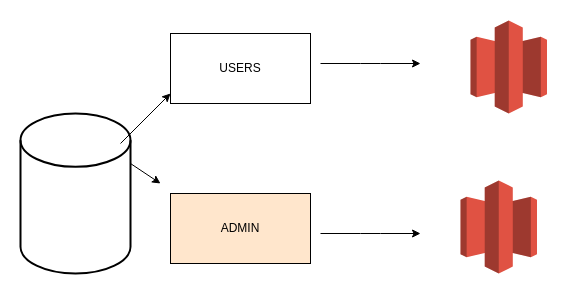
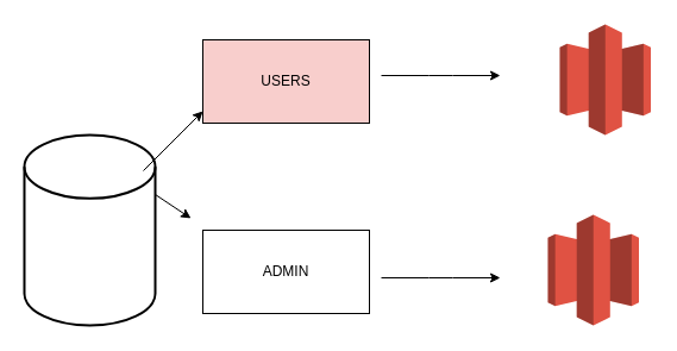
  <mxCell id="0" />
  <mxCell id="1" parent="0" />
  <mxCell id="2" value="" style="strokeWidth=2;html=1;shape=mxgraph.flowchart.database;whiteSpace=wrap;" vertex="1" parent="1"><mxGeometry x="20" y="113" width="110" height="160" as="geometry" /></mxCell>
- <mxCell id="3" value="USERS" style="rounded=0;whiteSpace=wrap;html=1;" vertex="1" parent="1"><mxGeometry x="170" y="33" width="140" height="70" as="geometry" /></mxCell>
+ <mxCell id="3" value="USERS" style="rounded=0;whiteSpace=wrap;html=1;fillColor=#f8cecc;" vertex="1" parent="1"><mxGeometry x="170" y="33" width="140" height="70" as="geometry" /></mxCell>
  <mxCell id="4" value="" style="endArrow=classic;html=1;" edge="1" parent="1"><mxGeometry width="50" height="50" relative="1" as="geometry"><mxPoint x="130" y="163" as="sourcePoint" /><mxPoint x="160" y="183" as="targetPoint" /></mxGeometry></mxCell>
  <mxCell id="5" value="" style="endArrow=classic;html=1;" edge="1" parent="1"><mxGeometry width="50" height="50" relative="1" as="geometry"><mxPoint x="320" y="63" as="sourcePoint" /><mxPoint x="420" y="63" as="targetPoint" /><Array as="points"><mxPoint x="370" y="63" /></Array></mxGeometry></mxCell>
  <mxCell id="6" value="" style="outlineConnect=0;dashed=0;verticalLabelPosition=bottom;verticalAlign=top;align=center;html=1;shape=mxgraph.aws3.glacier;fillColor=#E05243;gradientColor=none;" vertex="1" parent="1"><mxGeometry x="470" y="20" width="76.5" height="93" as="geometry" /></mxCell>
- <mxCell id="7" value="ADMIN" style="rounded=0;whiteSpace=wrap;html=1;fillColor=#ffe6cc;" vertex="1" parent="1"><mxGeometry x="170" y="193" width="140" height="70" as="geometry" /></mxCell>
+ <mxCell id="7" value="ADMIN" style="rounded=0;whiteSpace=wrap;html=1;" vertex="1" parent="1"><mxGeometry x="170" y="193" width="140" height="70" as="geometry" /></mxCell>
  <mxCell id="8" value="" style="endArrow=classic;html=1;" edge="1" parent="1"><mxGeometry width="50" height="50" relative="1" as="geometry"><mxPoint x="120" y="143" as="sourcePoint" /><mxPoint x="170" y="93" as="targetPoint" /></mxGeometry></mxCell>
  <mxCell id="9" value="" style="outlineConnect=0;dashed=0;verticalLabelPosition=bottom;verticalAlign=top;align=center;html=1;shape=mxgraph.aws3.glacier;fillColor=#E05243;gradientColor=none;" vertex="1" parent="1"><mxGeometry x="460" y="180" width="76.5" height="93" as="geometry" /></mxCell>
  <mxCell id="10" value="" style="endArrow=classic;html=1;" edge="1" parent="1"><mxGeometry width="50" height="50" relative="1" as="geometry"><mxPoint x="320" y="233" as="sourcePoint" /><mxPoint x="420" y="233" as="targetPoint" /><Array as="points"><mxPoint x="370" y="233" /></Array></mxGeometry></mxCell>
